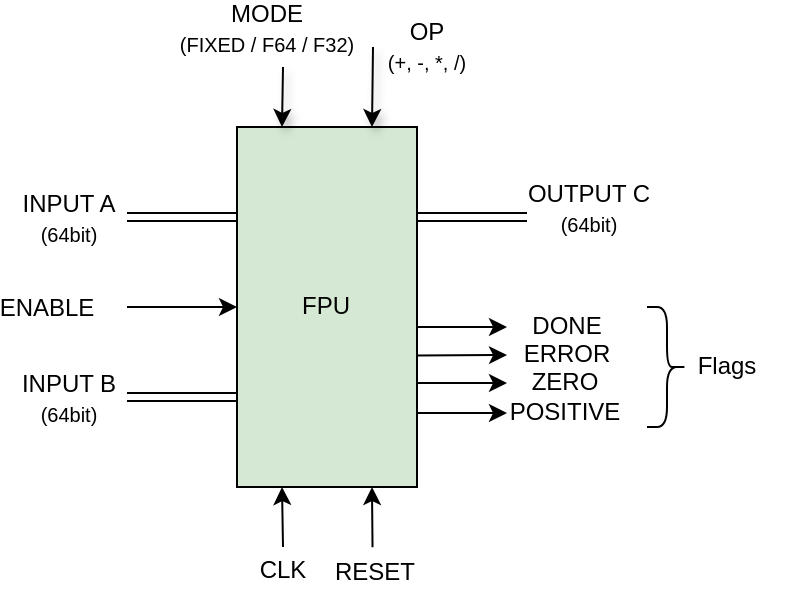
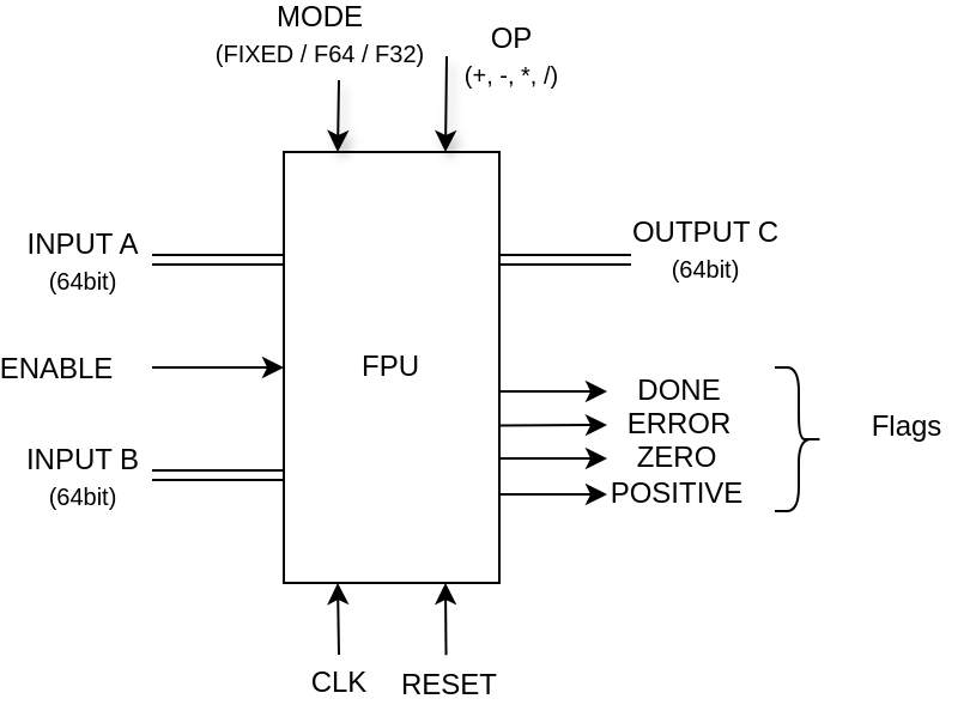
  <mxCell id="0" />
  <mxCell id="1" parent="0" />
  <mxCell id="2" style="edgeStyle=orthogonalEdgeStyle;rounded=0;orthogonalLoop=1;jettySize=auto;html=1;shadow=0;" parent="1" edge="1"><mxGeometry relative="1" as="geometry"><mxPoint x="210" y="160" as="targetPoint" /><mxPoint x="165" y="160" as="sourcePoint" /></mxGeometry></mxCell>
  <mxCell id="3" value="DONE" style="text;html=1;align=center;verticalAlign=middle;resizable=0;points=[];;labelBackgroundColor=#ffffff;" parent="2" vertex="1" connectable="0"><mxGeometry x="0.248" y="1" relative="1" as="geometry"><mxPoint x="46" as="offset" /></mxGeometry></mxCell>
  <mxCell id="4" style="edgeStyle=orthogonalEdgeStyle;rounded=0;orthogonalLoop=1;jettySize=auto;html=1;exitX=0;exitY=0.5;exitDx=0;exitDy=0;startArrow=classic;startFill=1;endArrow=none;endFill=0;" parent="1" source="8" edge="1"><mxGeometry relative="1" as="geometry"><mxPoint x="20" y="150" as="targetPoint" /></mxGeometry></mxCell>
  <mxCell id="5" value="ENABLE" style="text;html=1;align=center;verticalAlign=middle;resizable=0;points=[];;labelBackgroundColor=#ffffff;" parent="4" vertex="1" connectable="0"><mxGeometry x="0.786" relative="1" as="geometry"><mxPoint x="-46" as="offset" /></mxGeometry></mxCell>
  <mxCell id="6" style="edgeStyle=orthogonalEdgeStyle;rounded=0;orthogonalLoop=1;jettySize=auto;html=1;exitX=0.75;exitY=1;exitDx=0;exitDy=0;startArrow=classic;startFill=1;endArrow=none;endFill=0;" parent="1" source="8" edge="1"><mxGeometry relative="1" as="geometry"><mxPoint x="142.759" y="270.103" as="targetPoint" /></mxGeometry></mxCell>
  <mxCell id="7" value="RESET" style="text;html=1;align=center;verticalAlign=middle;resizable=0;points=[];;labelBackgroundColor=#ffffff;" parent="6" vertex="1" connectable="0"><mxGeometry x="0.762" y="1" relative="1" as="geometry"><mxPoint x="-0.5" y="15.5" as="offset" /></mxGeometry></mxCell>
- <mxCell id="8" value="FPU" style="rounded=0;whiteSpace=wrap;html=1;fillColor=#d5e8d4;" parent="1" vertex="1"><mxGeometry x="75" y="60" width="90" height="180" as="geometry" /></mxCell>
+ <mxCell id="8" value="FPU" style="rounded=0;whiteSpace=wrap;html=1;" parent="1" vertex="1"><mxGeometry x="75" y="60" width="90" height="180" as="geometry" /></mxCell>
  <mxCell id="9" value="" style="endArrow=classic;html=1;entryX=0.25;entryY=0;entryDx=0;entryDy=0;shadow=1;" parent="1" target="8" edge="1"><mxGeometry width="50" height="50" relative="1" as="geometry"><mxPoint x="98" y="30" as="sourcePoint" /><mxPoint x="130" y="260" as="targetPoint" /></mxGeometry></mxCell>
  <mxCell id="10" value="&lt;font&gt;&lt;font style=&quot;font-size: 12px&quot;&gt;MODE&lt;/font&gt;&lt;br&gt;&lt;span style=&quot;font-size: 10px&quot;&gt;(FIXED / F64 / F32)&lt;/span&gt;&lt;/font&gt;" style="text;html=1;align=center;verticalAlign=middle;resizable=0;points=[];;labelBackgroundColor=#ffffff;" parent="9" vertex="1" connectable="0"><mxGeometry x="-0.412" y="-1" relative="1" as="geometry"><mxPoint x="-7" y="-28.5" as="offset" /></mxGeometry></mxCell>
  <mxCell id="11" value="" style="shape=link;html=1;entryX=0;entryY=0.25;entryDx=0;entryDy=0;" parent="1" target="8" edge="1"><mxGeometry width="50" height="50" relative="1" as="geometry"><mxPoint x="20" y="105" as="sourcePoint" /><mxPoint x="10" y="260" as="targetPoint" /></mxGeometry></mxCell>
  <mxCell id="12" value="INPUT A&lt;br style=&quot;font-size: 10px&quot;&gt;&lt;font size=&quot;1&quot;&gt;(64bit)&lt;/font&gt;" style="text;html=1;align=center;verticalAlign=middle;resizable=0;points=[];;labelBackgroundColor=#ffffff;" parent="11" vertex="1" connectable="0"><mxGeometry x="-0.28" y="-4" relative="1" as="geometry"><mxPoint x="-50" y="-4" as="offset" /></mxGeometry></mxCell>
  <mxCell id="13" value="" style="endArrow=classic;html=1;entryX=0.75;entryY=0;entryDx=0;entryDy=0;shadow=1;" parent="1" target="8" edge="1"><mxGeometry width="50" height="50" relative="1" as="geometry"><mxPoint x="143" y="20" as="sourcePoint" /><mxPoint x="10" y="260" as="targetPoint" /></mxGeometry></mxCell>
  <mxCell id="14" value="OP&lt;br style=&quot;font-size: 10px&quot;&gt;&lt;font size=&quot;1&quot;&gt;(+, -, *, /)&lt;/font&gt;" style="text;html=1;align=center;verticalAlign=middle;resizable=0;points=[];;labelBackgroundColor=#ffffff;" parent="13" vertex="1" connectable="0"><mxGeometry x="-0.491" y="-2" relative="1" as="geometry"><mxPoint x="29" y="-10.206" as="offset" /></mxGeometry></mxCell>
  <mxCell id="15" value="" style="endArrow=classic;html=1;shadow=0;entryX=0.25;entryY=1;entryDx=0;entryDy=0;" parent="1" target="8" edge="1"><mxGeometry width="50" height="50" relative="1" as="geometry"><mxPoint x="98" y="270" as="sourcePoint" /><mxPoint x="10" y="260" as="targetPoint" /></mxGeometry></mxCell>
  <mxCell id="16" value="CLK" style="text;html=1;align=center;verticalAlign=middle;resizable=0;points=[];;labelBackgroundColor=#ffffff;" parent="15" vertex="1" connectable="0"><mxGeometry x="-0.493" relative="1" as="geometry"><mxPoint y="19.544" as="offset" /></mxGeometry></mxCell>
  <mxCell id="17" value="" style="shape=link;html=1;exitX=1;exitY=0.25;exitDx=0;exitDy=0;" parent="1" source="8" edge="1"><mxGeometry width="50" height="50" relative="1" as="geometry"><mxPoint x="180" y="150" as="sourcePoint" /><mxPoint x="220" y="105" as="targetPoint" /></mxGeometry></mxCell>
  <mxCell id="18" value="OUTPUT C&lt;br style=&quot;font-size: 10px&quot;&gt;&lt;font size=&quot;1&quot;&gt;(64bit)&lt;/font&gt;" style="text;html=1;align=center;verticalAlign=middle;resizable=0;points=[];;labelBackgroundColor=#ffffff;" parent="17" vertex="1" connectable="0"><mxGeometry x="-0.28" y="-4" relative="1" as="geometry"><mxPoint x="65.388" y="-9" as="offset" /></mxGeometry></mxCell>
  <mxCell id="19" value="" style="endArrow=classic;html=1;shadow=0;exitX=1.002;exitY=0.635;exitDx=0;exitDy=0;exitPerimeter=0;" parent="1" source="8" edge="1"><mxGeometry width="50" height="50" relative="1" as="geometry"><mxPoint x="167" y="174" as="sourcePoint" /><mxPoint x="210" y="174" as="targetPoint" /></mxGeometry></mxCell>
  <mxCell id="20" value="ERROR" style="text;html=1;align=center;verticalAlign=middle;resizable=0;points=[];;labelBackgroundColor=#ffffff;" parent="19" vertex="1" connectable="0"><mxGeometry x="0.429" y="-2" relative="1" as="geometry"><mxPoint x="41.918" y="-3" as="offset" /></mxGeometry></mxCell>
  <mxCell id="21" value="" style="shape=link;html=1;entryX=0;entryY=0.75;entryDx=0;entryDy=0;" parent="1" target="8" edge="1"><mxGeometry width="50" height="50" relative="1" as="geometry"><mxPoint x="20" y="195" as="sourcePoint" /><mxPoint x="75" y="190" as="targetPoint" /></mxGeometry></mxCell>
  <mxCell id="22" value="INPUT B&lt;br style=&quot;font-size: 10px&quot;&gt;&lt;font size=&quot;1&quot;&gt;(64bit)&lt;/font&gt;" style="text;html=1;align=center;verticalAlign=middle;resizable=0;points=[];;labelBackgroundColor=#ffffff;" parent="21" vertex="1" connectable="0"><mxGeometry x="-0.28" y="-4" relative="1" as="geometry"><mxPoint x="-50" y="-4" as="offset" /></mxGeometry></mxCell>
  <mxCell id="23" value="" style="endArrow=classic;html=1;shadow=0;exitX=1;exitY=0.75;exitDx=0;exitDy=0;" edge="1" parent="1"><mxGeometry width="50" height="50" relative="1" as="geometry"><mxPoint x="165" y="188" as="sourcePoint" /><mxPoint x="210" y="188" as="targetPoint" /></mxGeometry></mxCell>
  <mxCell id="24" value="ZERO" style="text;html=1;align=center;verticalAlign=middle;resizable=0;points=[];;labelBackgroundColor=#ffffff;" vertex="1" connectable="0" parent="23"><mxGeometry x="0.429" y="-2" relative="1" as="geometry"><mxPoint x="41.833" y="-3" as="offset" /></mxGeometry></mxCell>
  <mxCell id="25" value="" style="endArrow=classic;html=1;shadow=0;exitX=1;exitY=0.75;exitDx=0;exitDy=0;" edge="1" parent="1"><mxGeometry width="50" height="50" relative="1" as="geometry"><mxPoint x="165" y="203" as="sourcePoint" /><mxPoint x="210" y="203" as="targetPoint" /></mxGeometry></mxCell>
  <mxCell id="26" value="POSITIVE" style="text;html=1;align=center;verticalAlign=middle;resizable=0;points=[];;labelBackgroundColor=#ffffff;" vertex="1" connectable="0" parent="25"><mxGeometry x="0.429" y="-2" relative="1" as="geometry"><mxPoint x="41.833" y="-3" as="offset" /></mxGeometry></mxCell>
  <mxCell id="27" value="" style="shape=curlyBracket;whiteSpace=wrap;html=1;rounded=1;direction=west;" vertex="1" parent="1"><mxGeometry x="280" y="150" width="20" height="60" as="geometry" /></mxCell>
- <mxCell id="28" value="Flags" style="text;html=1;align=center;verticalAlign=middle;resizable=0;points=[];;autosize=1;" vertex="1" parent="1"><mxGeometry x="300" y="170" width="40" height="20" as="geometry" /></mxCell>
+ <mxCell id="28" value="Flags" style="text;html=1;align=center;verticalAlign=middle;resizable=0;points=[];;autosize=1;" vertex="1" parent="1"><mxGeometry x="315" y="165" width="40" height="20" as="geometry" /></mxCell>
